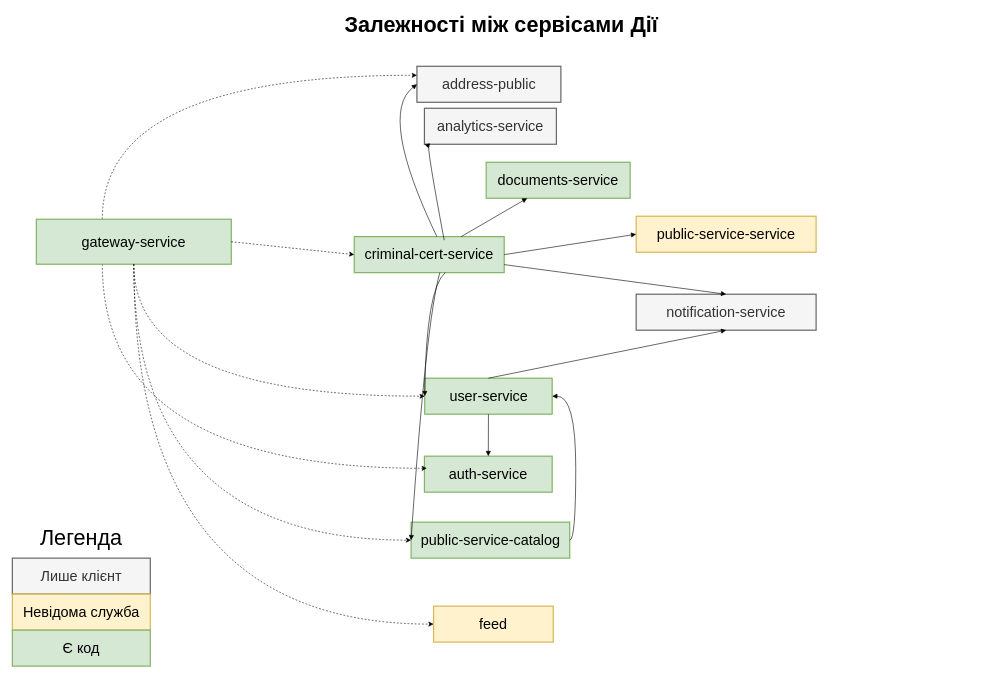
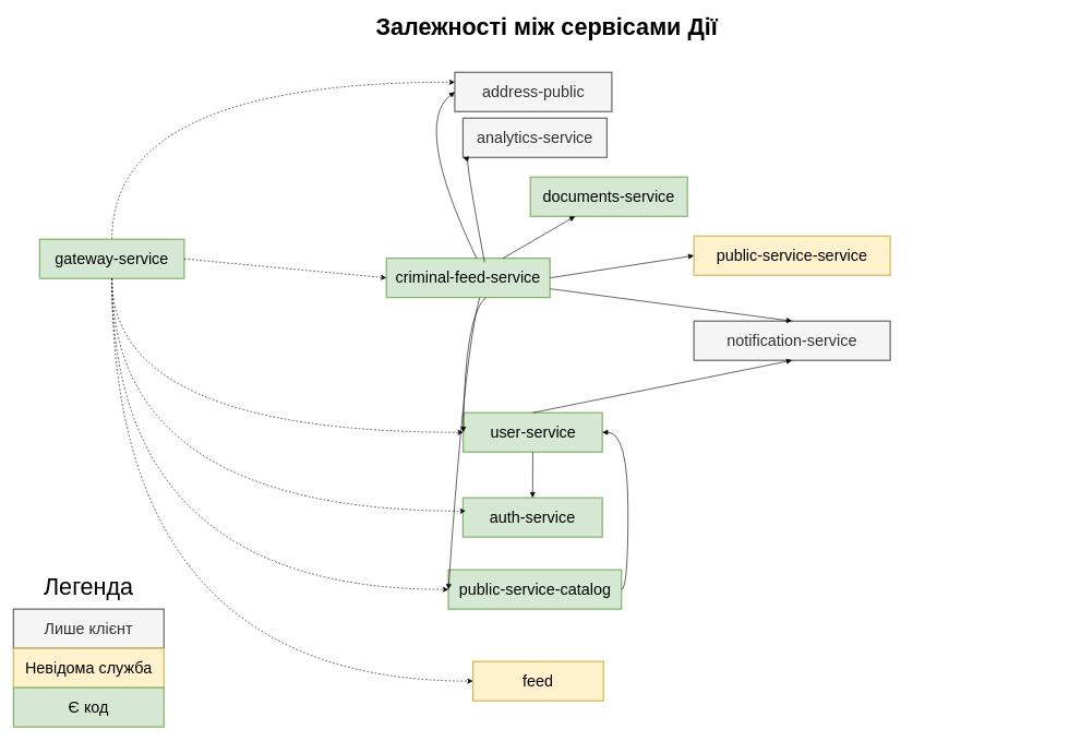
  <mxCell id="0" style=";html=1;" />
  <mxCell id="1" style=";html=1;" parent="0" />
  <mxCell id="2" value="Залежності між сервісами Дії" style="text;strokeColor=none;fillColor=none;html=1;fontSize=36;fontStyle=1;verticalAlign=middle;align=center;rounded=0;" parent="1" vertex="1"><mxGeometry x="40" y="20" width="1590" height="40" as="geometry" /></mxCell>
  <mxCell id="3" value="address-public" style="whiteSpace=wrap;strokeWidth=2;fillColor=#f5f5f5;fontColor=#333333;strokeColor=#666666;fontSize=24;" vertex="1" parent="1"><mxGeometry x="694.5" y="110" width="240" height="60" as="geometry" /></mxCell>
  <mxCell id="4" value="analytics-service" style="whiteSpace=wrap;strokeWidth=2;fillColor=#f5f5f5;fontColor=#333333;strokeColor=#666666;fontSize=24;" vertex="1" parent="1"><mxGeometry x="707" y="180" width="220" height="60" as="geometry" /></mxCell>
  <mxCell id="5" value="auth-service" style="whiteSpace=wrap;strokeWidth=2;fillColor=#d5e8d4;strokeColor=#82b366;fontSize=24;" vertex="1" parent="1"><mxGeometry x="707" y="760" width="213" height="60" as="geometry" /></mxCell>
- <mxCell id="6" value="criminal-cert-service" style="whiteSpace=wrap;strokeWidth=2;fillColor=#d5e8d4;strokeColor=#82b366;fontSize=24;" vertex="1" parent="1"><mxGeometry x="590" y="394" width="250" height="60" as="geometry" /></mxCell>
+ <mxCell id="6" value="criminal-feed-service" style="whiteSpace=wrap;strokeWidth=2;fillColor=#d5e8d4;strokeColor=#82b366;fontSize=24;" vertex="1" parent="1"><mxGeometry x="590" y="394" width="250" height="60" as="geometry" /></mxCell>
  <mxCell id="7" value="documents-service" style="whiteSpace=wrap;strokeWidth=2;fillColor=#d5e8d4;strokeColor=#82b366;fontSize=24;" vertex="1" parent="1"><mxGeometry x="810" y="270" width="240" height="60" as="geometry" /></mxCell>
  <mxCell id="8" value="notification-service" style="whiteSpace=wrap;strokeWidth=2;fillColor=#f5f5f5;fontColor=#333333;strokeColor=#666666;fontSize=24;" vertex="1" parent="1"><mxGeometry x="1060" y="490" width="300" height="60" as="geometry" /></mxCell>
  <mxCell id="9" value="public-service-catalog" style="whiteSpace=wrap;strokeWidth=2;fillColor=#d5e8d4;strokeColor=#82b366;fontSize=24;" vertex="1" parent="1"><mxGeometry x="684.75" y="870" width="264.5" height="60" as="geometry" /></mxCell>
  <mxCell id="10" value="public-service-service" style="whiteSpace=wrap;strokeWidth=2;fillColor=#fff2cc;strokeColor=#d6b656;fontSize=24;" vertex="1" parent="1"><mxGeometry x="1060" y="360" width="300" height="60" as="geometry" /></mxCell>
  <mxCell id="11" value="user-service" style="whiteSpace=wrap;strokeWidth=2;fillColor=#d5e8d4;strokeColor=#82b366;fontSize=24;" vertex="1" parent="1"><mxGeometry x="707.5" y="630" width="212.5" height="60" as="geometry" /></mxCell>
  <mxCell id="12" style="edgeStyle=orthogonalEdgeStyle;rounded=1;orthogonalLoop=1;jettySize=auto;html=1;entryX=0;entryY=0.25;entryDx=0;entryDy=0;elbow=vertical;curved=1;dashed=1;fontSize=24;" edge="1" parent="1" source="14" target="3"><mxGeometry relative="1" as="geometry"><Array as="points"><mxPoint x="170" y="125" /></Array></mxGeometry></mxCell>
  <mxCell id="13" style="edgeStyle=orthogonalEdgeStyle;rounded=1;orthogonalLoop=1;jettySize=auto;html=1;curved=1;dashed=1;entryX=0.019;entryY=0.337;entryDx=0;entryDy=0;entryPerimeter=0;fontSize=24;" edge="1" parent="1" source="14" target="5"><mxGeometry relative="1" as="geometry"><mxPoint x="750" y="610" as="targetPoint" /><Array as="points"><mxPoint x="170" y="780" /></Array></mxGeometry></mxCell>
- <mxCell id="14" value="gateway-service" style="whiteSpace=wrap;strokeWidth=2;fillColor=#d5e8d4;strokeColor=#82b366;fontSize=24;" vertex="1" parent="1"><mxGeometry x="60" y="365" width="325" height="75" as="geometry" /></mxCell>
+ <mxCell id="14" value="gateway-service" style="whiteSpace=wrap;strokeWidth=2;fillColor=#d5e8d4;strokeColor=#82b366;fontSize=24;" vertex="1" parent="1"><mxGeometry x="60" y="365" width="221" height="60" as="geometry" /></mxCell>
  <mxCell id="15" value="" style="curved=1;startArrow=none;endArrow=block;exitX=0.551;exitY=0;entryX=-0.0;entryY=0.5;rounded=0;fontSize=24;" edge="1" parent="1" source="6" target="3"><mxGeometry relative="1" as="geometry"><Array as="points"><mxPoint x="630" y="190" /></Array></mxGeometry></mxCell>
  <mxCell id="16" value="" style="curved=1;startArrow=none;endArrow=block;entryX=0;entryY=1;rounded=0;fontSize=24;entryDx=0;entryDy=0;" edge="1" parent="1" target="4"><mxGeometry relative="1" as="geometry"><Array as="points"><mxPoint x="710" y="241" /></Array><mxPoint x="740" y="400" as="sourcePoint" /></mxGeometry></mxCell>
  <mxCell id="17" value="" style="startArrow=none;endArrow=block;exitX=0.713;exitY=0;rounded=0;fontSize=24;" edge="1" parent="1" source="6" target="7"><mxGeometry relative="1" as="geometry" /></mxCell>
  <mxCell id="18" value="" style="curved=1;startArrow=none;endArrow=block;entryX=0.5;entryY=0;rounded=0;entryDx=0;entryDy=0;fontSize=24;" edge="1" parent="1" source="6" target="8"><mxGeometry relative="1" as="geometry"><Array as="points" /></mxGeometry></mxCell>
  <mxCell id="19" value="" style="curved=1;startArrow=none;endArrow=block;exitX=0.571;exitY=1;entryX=0.001;entryY=0.5;rounded=0;fontSize=24;" edge="1" parent="1" source="6" target="9"><mxGeometry relative="1" as="geometry"><Array as="points"><mxPoint x="710" y="533" /></Array></mxGeometry></mxCell>
  <mxCell id="20" value="" style="startArrow=none;endArrow=block;exitX=1;exitY=0.5;entryX=-0.0;entryY=0.5;rounded=0;exitDx=0;exitDy=0;fontSize=24;" edge="1" parent="1" source="6" target="10"><mxGeometry relative="1" as="geometry" /></mxCell>
  <mxCell id="21" value="" style="curved=1;startArrow=none;endArrow=block;exitX=0.607;exitY=1;entryX=-0.005;entryY=0.5;rounded=0;fontSize=24;" edge="1" parent="1" source="6" target="11"><mxGeometry relative="1" as="geometry"><Array as="points"><mxPoint x="710" y="481" /></Array></mxGeometry></mxCell>
  <mxCell id="22" value="" style="curved=1;startArrow=none;endArrow=block;exitX=1.003;exitY=0.5;entryX=1;entryY=0.5;rounded=0;entryDx=0;entryDy=0;fontSize=24;edgeStyle=orthogonalEdgeStyle;" edge="1" parent="1" source="9" target="11"><mxGeometry relative="1" as="geometry" /></mxCell>
  <mxCell id="23" value="" style="startArrow=none;endArrow=block;entryX=0.5;entryY=0;rounded=0;entryDx=0;entryDy=0;exitX=0.5;exitY=1;exitDx=0;exitDy=0;fontSize=24;" edge="1" parent="1" source="11" target="5"><mxGeometry relative="1" as="geometry"><mxPoint x="820" y="550" as="sourcePoint" /></mxGeometry></mxCell>
  <mxCell id="24" value="" style="startArrow=none;endArrow=block;exitX=0.5;exitY=0;entryX=0.5;entryY=1;rounded=0;exitDx=0;exitDy=0;entryDx=0;entryDy=0;fontSize=24;" edge="1" parent="1" source="11" target="8"><mxGeometry relative="1" as="geometry" /></mxCell>
  <mxCell id="25" value="Лише клієнт" style="whiteSpace=wrap;strokeWidth=2;fillColor=#f5f5f5;fontColor=#333333;strokeColor=#666666;fontSize=24;" vertex="1" parent="1"><mxGeometry x="20" y="930" width="230" height="60" as="geometry" /></mxCell>
  <mxCell id="26" value="Невідома служба" style="whiteSpace=wrap;strokeWidth=2;fillColor=#fff2cc;strokeColor=#d6b656;fontSize=24;" vertex="1" parent="1"><mxGeometry x="20" y="990" width="230" height="60" as="geometry" /></mxCell>
  <mxCell id="27" value="Є код" style="whiteSpace=wrap;strokeWidth=2;fillColor=#d5e8d4;strokeColor=#82b366;fontSize=24;" vertex="1" parent="1"><mxGeometry x="20" y="1050" width="230" height="60" as="geometry" /></mxCell>
  <mxCell id="28" value="Легенда" style="text;html=1;align=center;verticalAlign=middle;whiteSpace=wrap;rounded=0;fontSize=36;" vertex="1" parent="1"><mxGeometry x="20" y="880" width="230" height="30" as="geometry" /></mxCell>
  <mxCell id="29" value="feed" style="whiteSpace=wrap;strokeWidth=2;fillColor=#fff2cc;strokeColor=#d6b656;fontSize=24;" vertex="1" parent="1"><mxGeometry x="722.25" y="1010" width="199.5" height="60" as="geometry" /></mxCell>
  <mxCell id="30" style="edgeStyle=orthogonalEdgeStyle;rounded=1;orthogonalLoop=1;jettySize=auto;html=1;curved=1;dashed=1;entryX=0;entryY=0.5;entryDx=0;entryDy=0;exitX=0.5;exitY=1;exitDx=0;exitDy=0;fontSize=24;" edge="1" parent="1" source="14" target="29"><mxGeometry relative="1" as="geometry"><mxPoint x="440" y="404" as="sourcePoint" /><mxPoint x="766" y="611" as="targetPoint" /></mxGeometry></mxCell>
  <mxCell id="31" style="rounded=1;orthogonalLoop=1;jettySize=auto;html=1;entryX=0;entryY=0.5;entryDx=0;entryDy=0;elbow=vertical;dashed=1;exitX=1;exitY=0.5;exitDx=0;exitDy=0;fontSize=24;" edge="1" parent="1" source="14" target="6"><mxGeometry relative="1" as="geometry"><mxPoint x="440" y="360" as="sourcePoint" /><mxPoint x="779" y="149" as="targetPoint" /></mxGeometry></mxCell>
  <mxCell id="32" style="edgeStyle=orthogonalEdgeStyle;rounded=1;orthogonalLoop=1;jettySize=auto;html=1;curved=1;dashed=1;entryX=0;entryY=0.5;entryDx=0;entryDy=0;exitX=0.5;exitY=1;exitDx=0;exitDy=0;fontSize=24;" edge="1" parent="1" source="14" target="11"><mxGeometry relative="1" as="geometry"><mxPoint x="440" y="404" as="sourcePoint" /><mxPoint x="766" y="611" as="targetPoint" /></mxGeometry></mxCell>
  <mxCell id="33" style="edgeStyle=orthogonalEdgeStyle;rounded=1;orthogonalLoop=1;jettySize=auto;html=1;curved=1;dashed=1;entryX=0;entryY=0.5;entryDx=0;entryDy=0;exitX=0.5;exitY=1;exitDx=0;exitDy=0;fontSize=24;" edge="1" parent="1" source="14" target="9"><mxGeometry relative="1" as="geometry"><mxPoint x="446" y="404" as="sourcePoint" /><mxPoint x="775" y="527" as="targetPoint" /></mxGeometry></mxCell>
